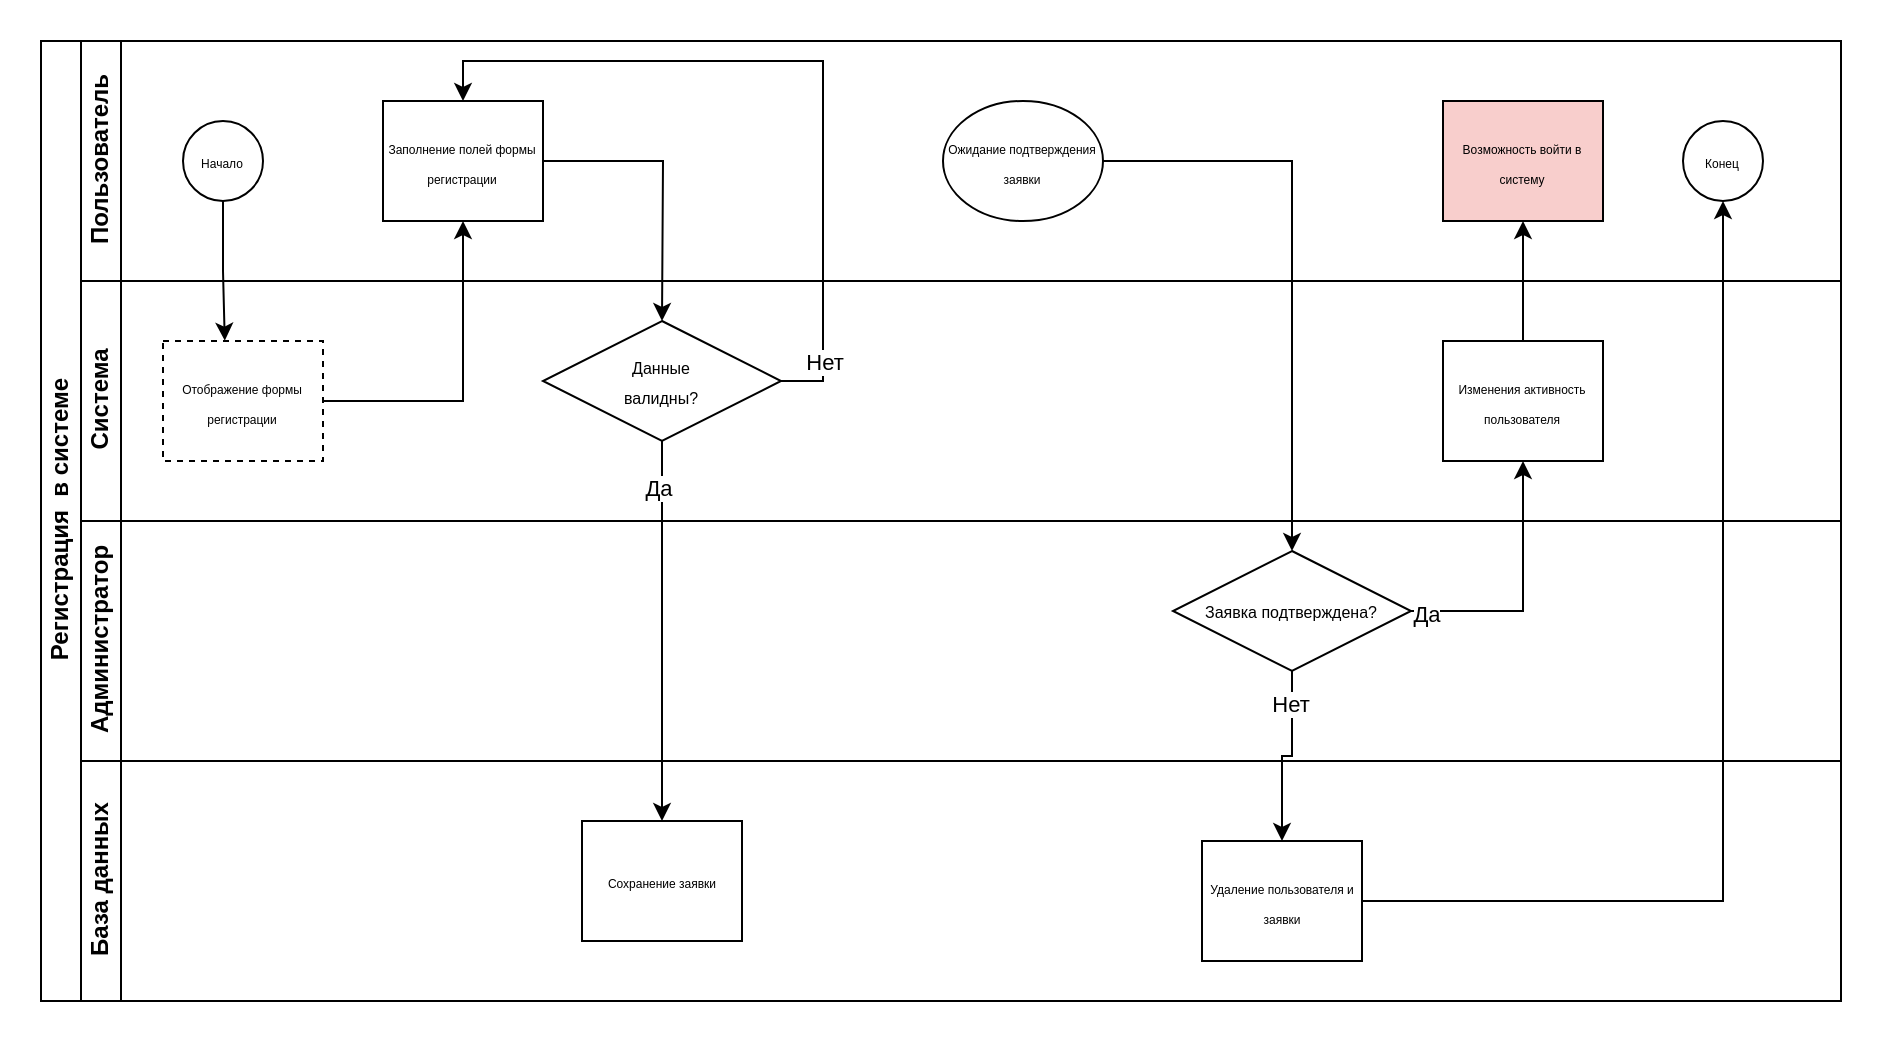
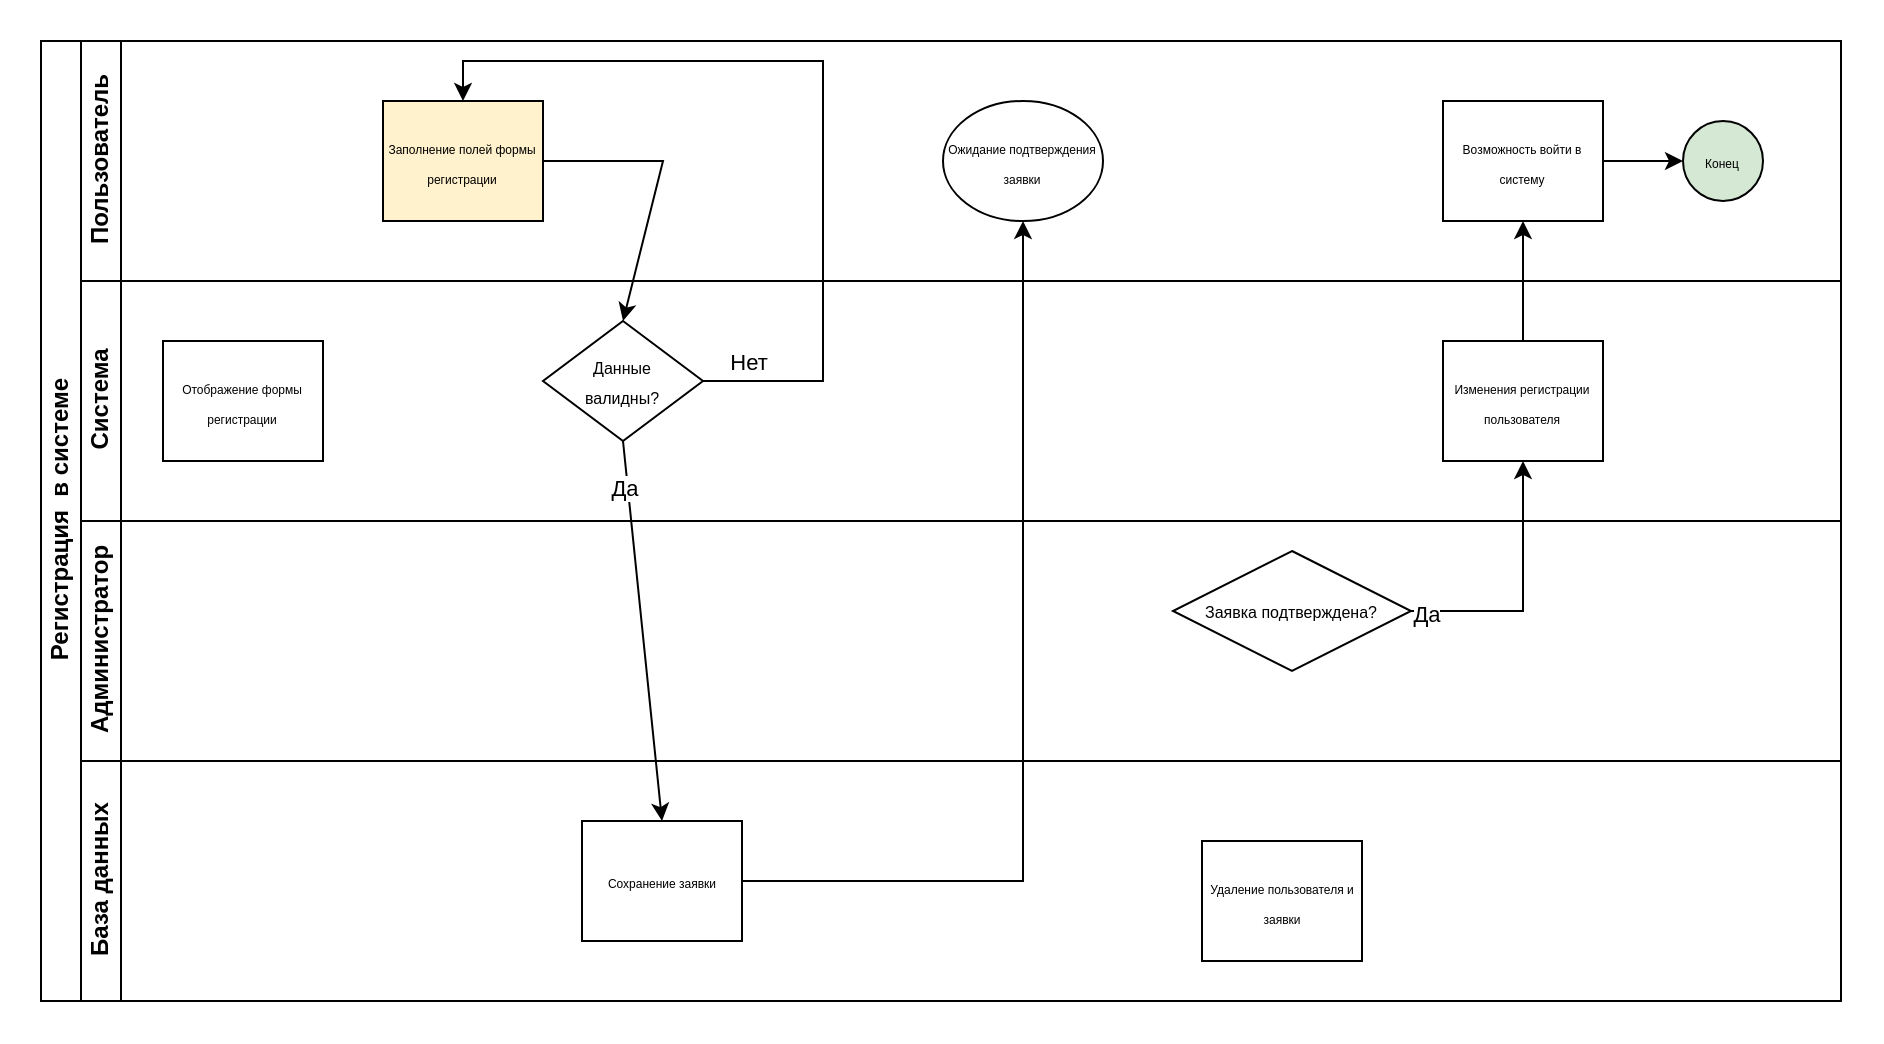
  <mxCell id="0" />
  <mxCell id="1" parent="0" />
  <mxCell id="2" value="Регистрация&amp;nbsp; в системе" style="swimlane;html=1;childLayout=stackLayout;resizeParent=1;resizeParentMax=0;horizontal=0;startSize=20;horizontalStack=0;" parent="1" vertex="1"><mxGeometry x="20" y="20" width="900" height="480" as="geometry" /></mxCell>
  <mxCell id="3" value="Пользователь" style="swimlane;html=1;startSize=20;horizontal=0;" parent="2" vertex="1"><mxGeometry x="20" width="880" height="120" as="geometry" /></mxCell>
- <mxCell id="4" value="&lt;font style=&quot;font-size: 6px;&quot;&gt;Начало&lt;/font&gt;" style="ellipse;whiteSpace=wrap;html=1;" parent="3" vertex="1"><mxGeometry x="51" y="40" width="40" height="40" as="geometry" /></mxCell>
- <mxCell id="5" value="&lt;font style=&quot;font-size: 6px;&quot;&gt;Заполнение полей формы регистрации&lt;/font&gt;" style="rounded=0;whiteSpace=wrap;html=1;fontFamily=Helvetica;fontSize=12;fontColor=#000000;align=center;" vertex="1" parent="3"><mxGeometry x="151" y="30" width="80" height="60" as="geometry" /></mxCell>
+ <mxCell id="5" value="&lt;font style=&quot;font-size: 6px;&quot;&gt;Заполнение полей формы регистрации&lt;/font&gt;" style="rounded=0;whiteSpace=wrap;html=1;fontFamily=Helvetica;fontSize=12;fontColor=#000000;align=center;fillColor=#fff2cc;" vertex="1" parent="3"><mxGeometry x="151" y="30" width="80" height="60" as="geometry" /></mxCell>
  <mxCell id="6" value="&lt;font style=&quot;font-size: 6px;&quot;&gt;Ожидание подтверждения заявки&lt;/font&gt;" style="ellipse;whiteSpace=wrap;html=1;fontFamily=Helvetica;fontSize=12;fontColor=#000000;align=center;" vertex="1" parent="3"><mxGeometry x="431" y="30" width="80" height="60" as="geometry" /></mxCell>
- <mxCell id="8" value="&lt;font style=&quot;font-size: 6px;&quot;&gt;Возможность войти в систему&lt;/font&gt;" style="rounded=0;whiteSpace=wrap;html=1;fontFamily=Helvetica;fontSize=12;fontColor=#000000;align=center;fillColor=#f8cecc;" vertex="1" parent="3"><mxGeometry x="681" y="30" width="80" height="60" as="geometry" /></mxCell>
- <mxCell id="9" value="&lt;font style=&quot;font-size: 6px;&quot;&gt;Конец&lt;/font&gt;" style="ellipse;whiteSpace=wrap;html=1;" vertex="1" parent="3"><mxGeometry x="801" y="40" width="40" height="40" as="geometry" /></mxCell>
+ <mxCell id="7" style="edgeStyle=orthogonalEdgeStyle;rounded=0;orthogonalLoop=1;jettySize=auto;html=1;entryX=0;entryY=0.5;entryDx=0;entryDy=0;" edge="1" parent="3" source="8" target="9"><mxGeometry relative="1" as="geometry" /></mxCell>
+ <mxCell id="8" value="&lt;font style=&quot;font-size: 6px;&quot;&gt;Возможность войти в систему&lt;/font&gt;" style="rounded=0;whiteSpace=wrap;html=1;fontFamily=Helvetica;fontSize=12;fontColor=#000000;align=center;" vertex="1" parent="3"><mxGeometry x="681" y="30" width="80" height="60" as="geometry" /></mxCell>
+ <mxCell id="9" value="&lt;font style=&quot;font-size: 6px;&quot;&gt;Конец&lt;/font&gt;" style="ellipse;whiteSpace=wrap;html=1;fillColor=#d5e8d4;" vertex="1" parent="3"><mxGeometry x="801" y="40" width="40" height="40" as="geometry" /></mxCell>
  <mxCell id="10" value="Система" style="swimlane;html=1;startSize=20;horizontal=0;" parent="2" vertex="1"><mxGeometry x="20" y="120" width="880" height="120" as="geometry" /></mxCell>
- <mxCell id="11" value="&lt;font style=&quot;font-size: 6px;&quot;&gt;Отображение формы регистрации&lt;/font&gt;" style="rounded=0;whiteSpace=wrap;html=1;fontFamily=Helvetica;fontSize=12;fontColor=#000000;align=center;dashed=1;" parent="10" vertex="1"><mxGeometry x="41" y="30" width="80" height="60" as="geometry" /></mxCell>
- <mxCell id="12" value="&lt;font style=&quot;font-size: 8px;&quot;&gt;Данные&lt;/font&gt;&lt;div&gt;&lt;font style=&quot;font-size: 8px;&quot;&gt;валидны?&lt;/font&gt;&lt;/div&gt;" style="rhombus;whiteSpace=wrap;html=1;fontFamily=Helvetica;fontSize=12;fontColor=#000000;align=center;" parent="10" vertex="1"><mxGeometry x="231" y="20" width="119" height="60" as="geometry" /></mxCell>
- <mxCell id="13" value="&lt;font style=&quot;font-size: 6px;&quot;&gt;Изменения активность пользователя&lt;/font&gt;" style="rounded=0;whiteSpace=wrap;html=1;fontFamily=Helvetica;fontSize=12;fontColor=#000000;align=center;" vertex="1" parent="10"><mxGeometry x="681" y="30" width="80" height="60" as="geometry" /></mxCell>
+ <mxCell id="11" value="&lt;font style=&quot;font-size: 6px;&quot;&gt;Отображение формы регистрации&lt;/font&gt;" style="rounded=0;whiteSpace=wrap;html=1;fontFamily=Helvetica;fontSize=12;fontColor=#000000;align=center;" parent="10" vertex="1"><mxGeometry x="41" y="30" width="80" height="60" as="geometry" /></mxCell>
+ <mxCell id="12" value="&lt;font style=&quot;font-size: 8px;&quot;&gt;Данные&lt;/font&gt;&lt;div&gt;&lt;font style=&quot;font-size: 8px;&quot;&gt;валидны?&lt;/font&gt;&lt;/div&gt;" style="rhombus;whiteSpace=wrap;html=1;fontFamily=Helvetica;fontSize=12;fontColor=#000000;align=center;" parent="10" vertex="1"><mxGeometry x="231" y="20" width="80" height="60" as="geometry" /></mxCell>
+ <mxCell id="13" value="&lt;font style=&quot;font-size: 6px;&quot;&gt;Изменения регистрации пользователя&lt;/font&gt;" style="rounded=0;whiteSpace=wrap;html=1;fontFamily=Helvetica;fontSize=12;fontColor=#000000;align=center;" vertex="1" parent="10"><mxGeometry x="681" y="30" width="80" height="60" as="geometry" /></mxCell>
  <mxCell id="14" value="Администратор" style="swimlane;html=1;startSize=20;horizontal=0;" parent="2" vertex="1"><mxGeometry x="20" y="240" width="880" height="120" as="geometry" /></mxCell>
  <mxCell id="15" value="&lt;span style=&quot;font-size: 8px;&quot;&gt;Заявка подтверждена?&lt;/span&gt;" style="rhombus;whiteSpace=wrap;html=1;fontFamily=Helvetica;fontSize=12;fontColor=#000000;align=center;" vertex="1" parent="14"><mxGeometry x="546" y="15" width="119" height="60" as="geometry" /></mxCell>
  <mxCell id="16" value="База данных" style="swimlane;html=1;startSize=20;horizontal=0;" vertex="1" parent="2"><mxGeometry x="20" y="360" width="880" height="120" as="geometry" /></mxCell>
  <mxCell id="17" value="&lt;font style=&quot;font-size: 6px;&quot;&gt;Сохранение заявки&lt;/font&gt;" style="rounded=0;whiteSpace=wrap;html=1;fontFamily=Helvetica;fontSize=12;fontColor=#000000;align=center;" vertex="1" parent="16"><mxGeometry x="250.5" y="30" width="80" height="60" as="geometry" /></mxCell>
  <mxCell id="18" value="&lt;font style=&quot;font-size: 6px;&quot;&gt;Удаление пользователя и заявки&lt;/font&gt;" style="rounded=0;whiteSpace=wrap;html=1;fontFamily=Helvetica;fontSize=12;fontColor=#000000;align=center;" vertex="1" parent="16"><mxGeometry x="560.5" y="40" width="80" height="60" as="geometry" /></mxCell>
- <mxCell id="19" value="" style="edgeStyle=orthogonalEdgeStyle;rounded=0;orthogonalLoop=1;jettySize=auto;html=1;entryX=0.386;entryY=-0.003;entryDx=0;entryDy=0;entryPerimeter=0;" parent="2" source="4" target="11" edge="1"><mxGeometry relative="1" as="geometry"><mxPoint x="121" y="140" as="targetPoint" /><Array as="points" /></mxGeometry></mxCell>
- <mxCell id="20" value="" style="endArrow=classic;html=1;rounded=0;entryX=0.5;entryY=1;entryDx=0;entryDy=0;exitX=1;exitY=0.5;exitDx=0;exitDy=0;" edge="1" parent="2" source="11" target="5"><mxGeometry width="50" height="50" relative="1" as="geometry"><mxPoint x="141" y="150" as="sourcePoint" /><mxPoint x="191" y="100" as="targetPoint" /><Array as="points"><mxPoint x="211" y="180" /></Array></mxGeometry></mxCell>
  <mxCell id="21" value="" style="endArrow=classic;html=1;rounded=0;exitX=1;exitY=0.5;exitDx=0;exitDy=0;entryX=0.5;entryY=0;entryDx=0;entryDy=0;" edge="1" parent="2" source="5" target="12"><mxGeometry width="50" height="50" relative="1" as="geometry"><mxPoint x="361" y="70" as="sourcePoint" /><mxPoint x="321" y="60" as="targetPoint" /><Array as="points"><mxPoint x="311" y="60" /></Array></mxGeometry></mxCell>
  <mxCell id="22" value="" style="endArrow=classic;html=1;rounded=0;exitX=0.5;exitY=1;exitDx=0;exitDy=0;entryX=0.5;entryY=0;entryDx=0;entryDy=0;" edge="1" parent="2" source="12" target="17"><mxGeometry width="50" height="50" relative="1" as="geometry"><mxPoint x="361" y="340" as="sourcePoint" /><mxPoint x="311" y="380" as="targetPoint" /></mxGeometry></mxCell>
  <mxCell id="23" value="Да" style="edgeLabel;html=1;align=center;verticalAlign=middle;resizable=0;points=[];" vertex="1" connectable="0" parent="22"><mxGeometry x="-0.757" y="-2" relative="1" as="geometry"><mxPoint as="offset" /></mxGeometry></mxCell>
  <mxCell id="24" value="" style="endArrow=classic;html=1;rounded=0;exitX=1;exitY=0.5;exitDx=0;exitDy=0;entryX=0.5;entryY=0;entryDx=0;entryDy=0;" edge="1" parent="2" source="12" target="5"><mxGeometry width="50" height="50" relative="1" as="geometry"><mxPoint x="411" y="170" as="sourcePoint" /><mxPoint x="191" y="10" as="targetPoint" /><Array as="points"><mxPoint x="391" y="170" /><mxPoint x="391" y="10" /><mxPoint x="211" y="10" /></Array></mxGeometry></mxCell>
  <mxCell id="25" value="Нет" style="edgeLabel;html=1;align=center;verticalAlign=middle;resizable=0;points=[];" vertex="1" connectable="0" parent="24"><mxGeometry x="-0.958" relative="1" as="geometry"><mxPoint x="13" y="-10" as="offset" /></mxGeometry></mxCell>
- <mxCell id="27" style="edgeStyle=orthogonalEdgeStyle;rounded=0;orthogonalLoop=1;jettySize=auto;html=1;entryX=0.5;entryY=0;entryDx=0;entryDy=0;" edge="1" parent="2" source="6" target="15"><mxGeometry relative="1" as="geometry" /></mxCell>
- <mxCell id="28" style="edgeStyle=orthogonalEdgeStyle;rounded=0;orthogonalLoop=1;jettySize=auto;html=1;entryX=0.5;entryY=0;entryDx=0;entryDy=0;" edge="1" parent="2" source="15" target="18"><mxGeometry relative="1" as="geometry" /></mxCell>
- <mxCell id="29" value="Нет" style="edgeLabel;html=1;align=center;verticalAlign=middle;resizable=0;points=[];" vertex="1" connectable="0" parent="28"><mxGeometry x="-0.645" y="-1" relative="1" as="geometry"><mxPoint as="offset" /></mxGeometry></mxCell>
+ <mxCell id="26" value="" style="endArrow=classic;html=1;rounded=0;exitX=1;exitY=0.5;exitDx=0;exitDy=0;entryX=0.5;entryY=1;entryDx=0;entryDy=0;" edge="1" parent="2" source="17" target="6"><mxGeometry width="50" height="50" relative="1" as="geometry"><mxPoint x="381" y="420" as="sourcePoint" /><mxPoint x="451" y="410" as="targetPoint" /><Array as="points"><mxPoint x="491" y="420" /></Array></mxGeometry></mxCell>
  <mxCell id="30" style="edgeStyle=orthogonalEdgeStyle;rounded=0;orthogonalLoop=1;jettySize=auto;html=1;entryX=0.5;entryY=1;entryDx=0;entryDy=0;" edge="1" parent="2" source="15" target="13"><mxGeometry relative="1" as="geometry"><mxPoint x="741" y="220" as="targetPoint" /></mxGeometry></mxCell>
  <mxCell id="31" value="Да" style="edgeLabel;html=1;align=center;verticalAlign=middle;resizable=0;points=[];" vertex="1" connectable="0" parent="30"><mxGeometry x="-0.888" y="-1" relative="1" as="geometry"><mxPoint as="offset" /></mxGeometry></mxCell>
- <mxCell id="32" style="edgeStyle=orthogonalEdgeStyle;rounded=0;orthogonalLoop=1;jettySize=auto;html=1;entryX=0.5;entryY=1;entryDx=0;entryDy=0;" edge="1" parent="2" source="18" target="9"><mxGeometry relative="1" as="geometry" /></mxCell>
  <mxCell id="33" style="edgeStyle=orthogonalEdgeStyle;rounded=0;orthogonalLoop=1;jettySize=auto;html=1;entryX=0.5;entryY=1;entryDx=0;entryDy=0;" edge="1" parent="2" source="13" target="8"><mxGeometry relative="1" as="geometry" /></mxCell>
